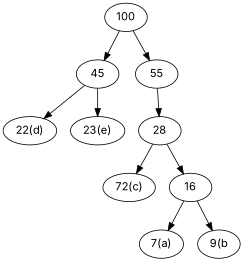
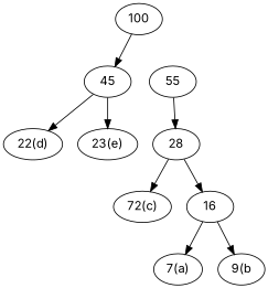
  digraph {
    fontname=Inter
    node [fontname=Inter]
    edge [fontname=Inter]
    100
    45
    55
    "22(d)"
    "23(e)"
    28
    n7 [label="72(c)"]
    16
    "7(a)"
    "9(b"
    100 -> 45
-   100 -> 55
    45 -> "22(d)"
    45 -> "23(e)"
    55 -> 28
    28 -> n7
    28 -> 16
    16 -> "7(a)"
    16 -> "9(b"
  }
